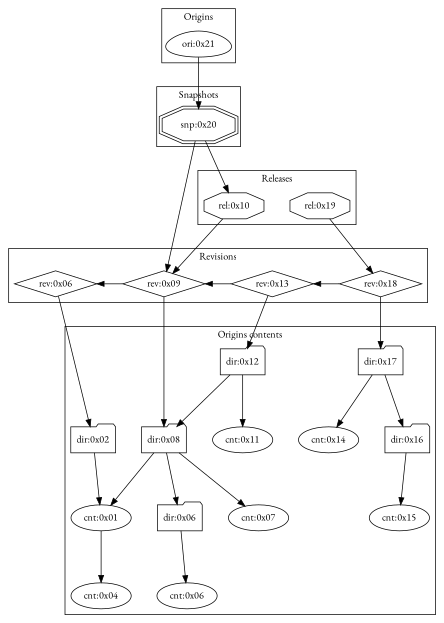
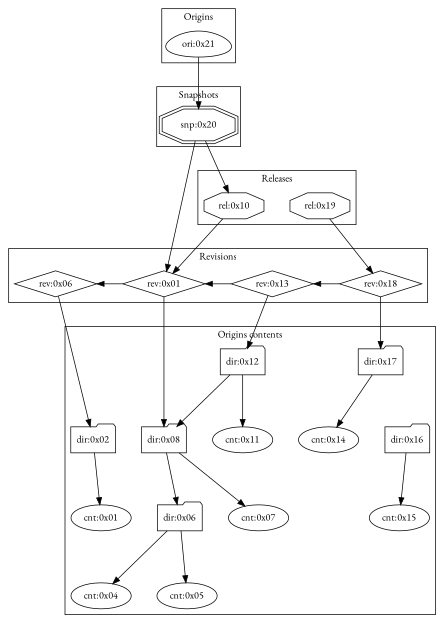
  digraph {
    fontname="EB Garamond"
    nodesep=0.5
    ranksep=1
    node [fontname="EB Garamond"]
    edge [fontname="EB Garamond"]
    n1 [label="cnt:0x01"]
    n2 [label="cnt:0x04"]
-   n3 [label="cnt:0x06"]
+   n3 [label="cnt:0x05"]
    n4 [label="cnt:0x07"]
    n5 [label="cnt:0x11"]
    n6 [label="cnt:0x14"]
    n7 [label="cnt:0x15"]
    n8 [label="dir:0x02" shape=folder]
    n9 [label="dir:0x06" shape=folder]
    n10 [label="dir:0x08" shape=folder]
    n11 [label="dir:0x12" shape=folder]
    n12 [label="dir:0x16" shape=folder]
    n13 [label="dir:0x17" shape=folder]
    n14 [label="rev:0x06" shape=diamond]
-   n15 [label="rev:0x09" shape=diamond]
+   n15 [label="rev:0x01" shape=diamond]
    n16 [label="rev:0x13" shape=diamond]
    n17 [label="rev:0x18" shape=diamond]
    n18 [label="rel:0x10" shape=octagon]
    n19 [label="rel:0x19" shape=octagon]
    n20 [label="snp:0x20" shape=doubleoctagon]
    n21 [label="ori:0x21" shape=egg]
    subgraph sub_1 {
      n1
      n2
      n3
      n4
      n5
      n6
      n7
    }
    subgraph cluster_2 {
      label="Origins contents"
      n1
      n2
      n3
      n4
      n5
      n6
      n7
      n8
      n9
      n10
      n11
      n12
      n13
    }
    subgraph cluster_3 {
      label=Revisions
      n14
      n15
      n16
      n17
    }
    subgraph cluster_4 {
      label=Releases
      n18
      n19
    }
    subgraph cluster_5 {
      label=Snapshots
      n20
    }
    subgraph cluster_6 {
      label=Origins
      n21
    }
    n8 -> n1
-   n1 -> n2
+   n9 -> n2
    n9 -> n3
-   n10 -> n1
    n10 -> n4
    n10 -> n9
    n11 -> n5
    n11 -> n10
    n12 -> n7
    n13 -> n6
-   n13 -> n12
    n14 -> n8
    n15 -> n10
    n15 -> n14 [constraint=false]
    n16 -> n11
    n16 -> n15 [constraint=false]
    n17 -> n13
    n17 -> n16 [constraint=false]
    n18 -> n15
    n19 -> n17
    n20 -> n15
    n20 -> n18
    n21 -> n20
  }
